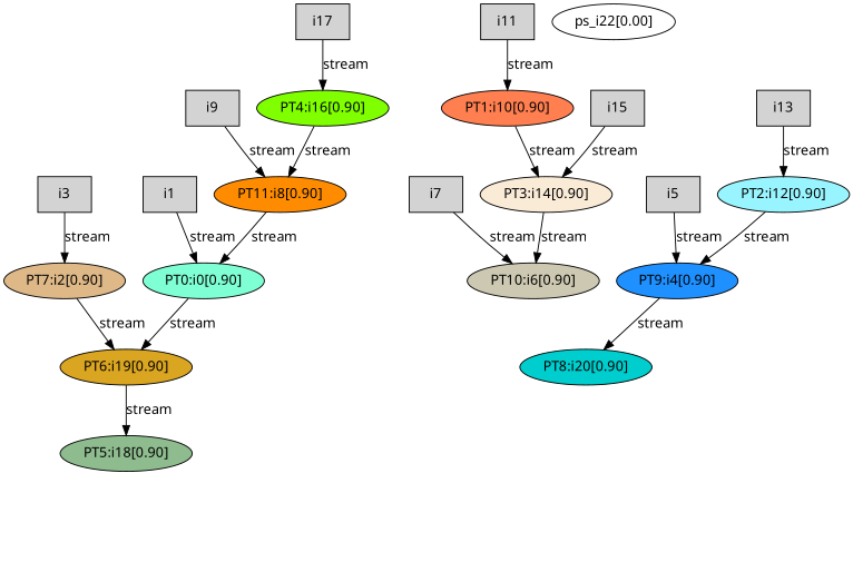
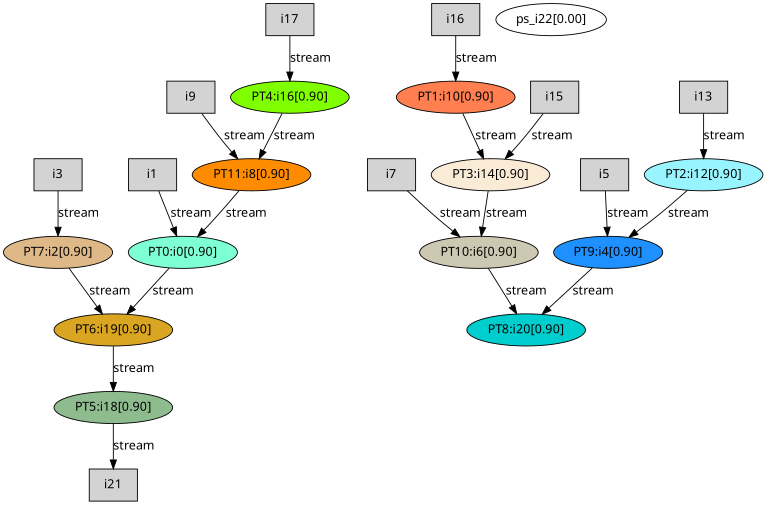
  digraph {
    fontname="Noto Sans"
    node [fillcolor=lightgrey fontname="Noto Sans" style=filled]
    edge [fontname="Noto Sans"]
    "PT0:i0[0.90]" [fillcolor=aquamarine]
    "PT6:i19[0.90]" [fillcolor=goldenrod]
    "PT5:i18[0.90]" [fillcolor=darkseagreen]
    i1 [shape=box]
    "PT7:i2[0.90]" [fillcolor=burlywood]
    i3 [shape=box]
    "PT9:i4[0.90]" [fillcolor=dodgerblue]
    "PT8:i20[0.90]" [fillcolor=cyan3]
    i5 [shape=box]
    "PT10:i6[0.90]" [fillcolor=cornsilk3]
    i7 [shape=box]
    "PT11:i8[0.90]" [fillcolor=darkorange]
    i9 [shape=box]
    "PT1:i10[0.90]" [fillcolor=coral]
    "PT3:i14[0.90]" [fillcolor=antiquewhite]
-   i11 [shape=box]
+   i11 [shape=box label=i16]
    "PT2:i12[0.90]" [fillcolor=cadetblue1]
    i13 [shape=box]
    i15 [shape=box]
    "PT4:i16[0.90]" [fillcolor=chartreuse]
    i17 [shape=box]
+   i21 [shape=box]
    "ps_i22[0.00]" [fillcolor="" style=""]
    "PT0:i0[0.90]" -> "PT6:i19[0.90]" [label=stream]
    "PT6:i19[0.90]" -> "PT5:i18[0.90]" [label=stream]
+   "PT5:i18[0.90]" -> i21 [label=stream]
    i1 -> "PT0:i0[0.90]" [label=stream]
    "PT7:i2[0.90]" -> "PT6:i19[0.90]" [label=stream]
    i3 -> "PT7:i2[0.90]" [label=stream]
    "PT9:i4[0.90]" -> "PT8:i20[0.90]" [label=stream]
    i5 -> "PT9:i4[0.90]" [label=stream]
+   "PT10:i6[0.90]" -> "PT8:i20[0.90]" [label=stream]
    i7 -> "PT10:i6[0.90]" [label=stream]
    "PT11:i8[0.90]" -> "PT0:i0[0.90]" [label=stream]
    i9 -> "PT11:i8[0.90]" [label=stream]
    "PT1:i10[0.90]" -> "PT3:i14[0.90]" [label=stream]
    "PT3:i14[0.90]" -> "PT10:i6[0.90]" [label=stream]
    i11 -> "PT1:i10[0.90]" [label=stream]
    "PT2:i12[0.90]" -> "PT9:i4[0.90]" [label=stream]
    i13 -> "PT2:i12[0.90]" [label=stream]
    i15 -> "PT3:i14[0.90]" [label=stream]
    "PT4:i16[0.90]" -> "PT11:i8[0.90]" [label=stream]
    i17 -> "PT4:i16[0.90]" [label=stream]
  }
